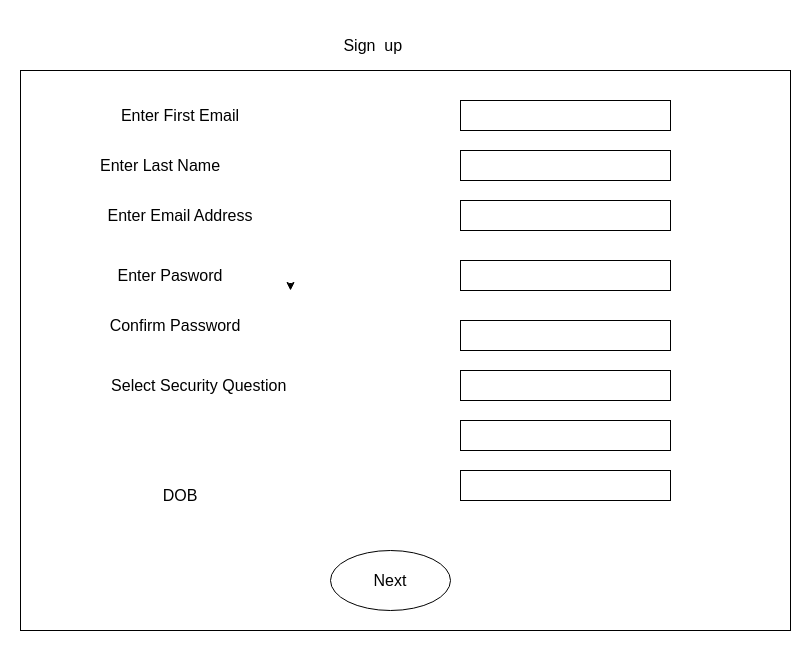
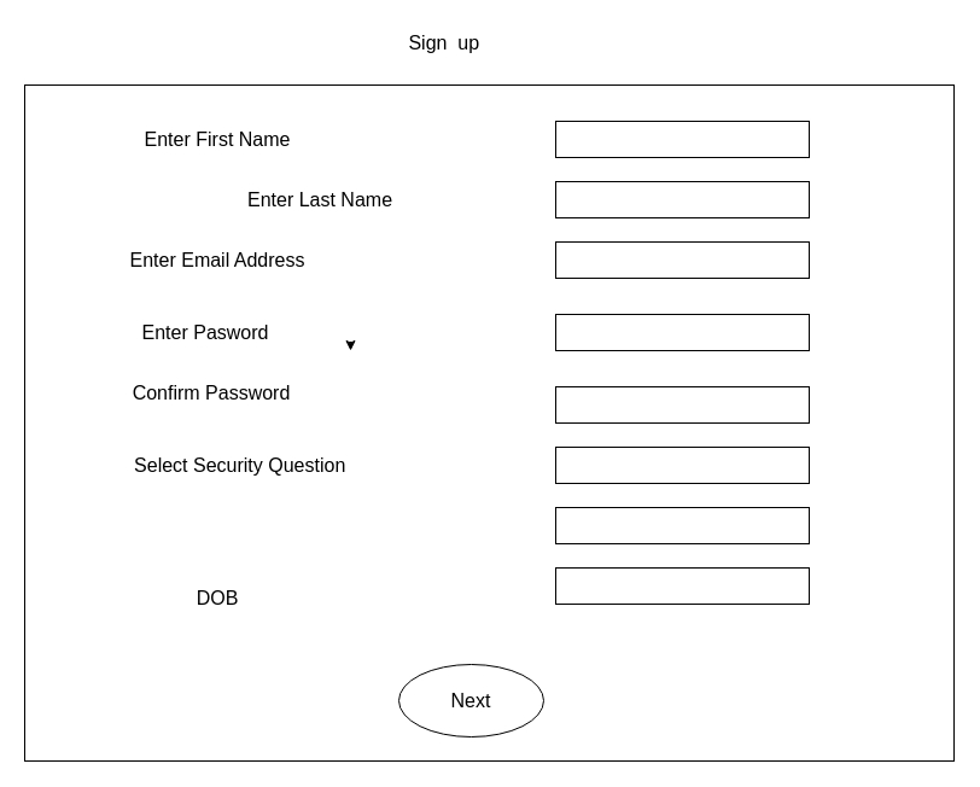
  <mxCell id="0" />
  <mxCell id="1" parent="0" />
- <mxCell id="2" value="&lt;font style=&quot;font-size: 16px;&quot;&gt;Sign&amp;nbsp; up&amp;nbsp;&lt;/font&gt;" style="text;html=1;strokeColor=none;fillColor=none;align=center;verticalAlign=middle;whiteSpace=wrap;rounded=0;" vertex="1" parent="1"><mxGeometry x="295" y="30" width="160" height="30" as="geometry" /></mxCell>
+ <mxCell id="2" value="&lt;font style=&quot;font-size: 16px;&quot;&gt;Sign&amp;nbsp; up&amp;nbsp;&lt;/font&gt;" style="text;html=1;strokeColor=none;fillColor=none;align=center;verticalAlign=middle;whiteSpace=wrap;rounded=0;" vertex="1" parent="1"><mxGeometry x="290" y="20" width="160" height="30" as="geometry" /></mxCell>
  <mxCell id="3" value="" style="rounded=0;whiteSpace=wrap;html=1;fontSize=16;" vertex="1" parent="1"><mxGeometry x="20" y="70" width="770" height="560" as="geometry" /></mxCell>
  <mxCell id="4" value="" style="rounded=0;whiteSpace=wrap;html=1;fontSize=16;" vertex="1" parent="1"><mxGeometry x="460" y="100" width="210" height="30" as="geometry" /></mxCell>
- <mxCell id="5" value="Enter First Email" style="text;html=1;strokeColor=none;fillColor=none;align=center;verticalAlign=middle;whiteSpace=wrap;rounded=0;fontSize=16;" vertex="1" parent="1"><mxGeometry x="60" y="100" width="240" height="30" as="geometry" /></mxCell>
- <mxCell id="6" value="Enter Last Name" style="text;html=1;strokeColor=none;fillColor=none;align=center;verticalAlign=middle;whiteSpace=wrap;rounded=0;fontSize=16;" vertex="1" parent="1"><mxGeometry x="40" y="150" width="240" height="30" as="geometry" /></mxCell>
+ <mxCell id="5" value="Enter First Name" style="text;html=1;strokeColor=none;fillColor=none;align=center;verticalAlign=middle;whiteSpace=wrap;rounded=0;fontSize=16;" vertex="1" parent="1"><mxGeometry x="60" y="100" width="240" height="30" as="geometry" /></mxCell>
+ <mxCell id="6" value="Enter Last Name" style="text;html=1;strokeColor=none;fillColor=none;align=center;verticalAlign=middle;whiteSpace=wrap;rounded=0;fontSize=16;" vertex="1" parent="1"><mxGeometry x="145" y="150" width="240" height="30" as="geometry" /></mxCell>
  <mxCell id="7" value="Enter Email Address" style="text;html=1;strokeColor=none;fillColor=none;align=center;verticalAlign=middle;whiteSpace=wrap;rounded=0;fontSize=16;" vertex="1" parent="1"><mxGeometry x="60" y="200" width="240" height="30" as="geometry" /></mxCell>
  <mxCell id="8" value="Enter Pasword" style="text;html=1;strokeColor=none;fillColor=none;align=center;verticalAlign=middle;whiteSpace=wrap;rounded=0;fontSize=16;" vertex="1" parent="1"><mxGeometry x="50" y="260" width="240" height="30" as="geometry" /></mxCell>
  <mxCell id="9" value="Confirm Password" style="text;html=1;strokeColor=none;fillColor=none;align=center;verticalAlign=middle;whiteSpace=wrap;rounded=0;fontSize=16;" vertex="1" parent="1"><mxGeometry x="55" y="310" width="240" height="30" as="geometry" /></mxCell>
  <mxCell id="10" value="Select Security Question&lt;span style=&quot;white-space: pre;&quot;&gt;&#09;&lt;/span&gt;" style="text;html=1;strokeColor=none;fillColor=none;align=center;verticalAlign=middle;whiteSpace=wrap;rounded=0;fontSize=16;" vertex="1" parent="1"><mxGeometry x="80" y="370" width="240" height="30" as="geometry" /></mxCell>
  <mxCell id="11" value="" style="rounded=0;whiteSpace=wrap;html=1;fontSize=16;" vertex="1" parent="1"><mxGeometry x="460" y="100" width="210" height="30" as="geometry" /></mxCell>
  <mxCell id="12" value="" style="rounded=0;whiteSpace=wrap;html=1;fontSize=16;" vertex="1" parent="1"><mxGeometry x="460" y="150" width="210" height="30" as="geometry" /></mxCell>
  <mxCell id="13" value="" style="rounded=0;whiteSpace=wrap;html=1;fontSize=16;" vertex="1" parent="1"><mxGeometry x="460" y="260" width="210" height="30" as="geometry" /></mxCell>
  <mxCell id="14" value="" style="rounded=0;whiteSpace=wrap;html=1;fontSize=16;" vertex="1" parent="1"><mxGeometry x="460" y="200" width="210" height="30" as="geometry" /></mxCell>
  <mxCell id="15" style="edgeStyle=orthogonalEdgeStyle;rounded=0;orthogonalLoop=1;jettySize=auto;html=1;exitX=1;exitY=0.75;exitDx=0;exitDy=0;entryX=1;entryY=1;entryDx=0;entryDy=0;fontSize=16;" edge="1" parent="1" source="8" target="8"><mxGeometry relative="1" as="geometry" /></mxCell>
  <mxCell id="16" value="" style="rounded=0;whiteSpace=wrap;html=1;fontSize=16;" vertex="1" parent="1"><mxGeometry x="460" y="320" width="210" height="30" as="geometry" /></mxCell>
  <mxCell id="17" value="" style="rounded=0;whiteSpace=wrap;html=1;fontSize=16;" vertex="1" parent="1"><mxGeometry x="460" y="370" width="210" height="30" as="geometry" /></mxCell>
  <mxCell id="18" value="" style="rounded=0;whiteSpace=wrap;html=1;fontSize=16;" vertex="1" parent="1"><mxGeometry x="460" y="420" width="210" height="30" as="geometry" /></mxCell>
  <mxCell id="19" value="DOB" style="text;html=1;strokeColor=none;fillColor=none;align=center;verticalAlign=middle;whiteSpace=wrap;rounded=0;fontSize=16;" vertex="1" parent="1"><mxGeometry x="60" y="480" width="240" height="30" as="geometry" /></mxCell>
  <mxCell id="20" value="" style="rounded=0;whiteSpace=wrap;html=1;fontSize=16;" vertex="1" parent="1"><mxGeometry x="460" y="470" width="210" height="30" as="geometry" /></mxCell>
  <mxCell id="21" value="Next" style="ellipse;whiteSpace=wrap;html=1;fontSize=16;" vertex="1" parent="1"><mxGeometry x="330" y="550" width="120" height="60" as="geometry" /></mxCell>
